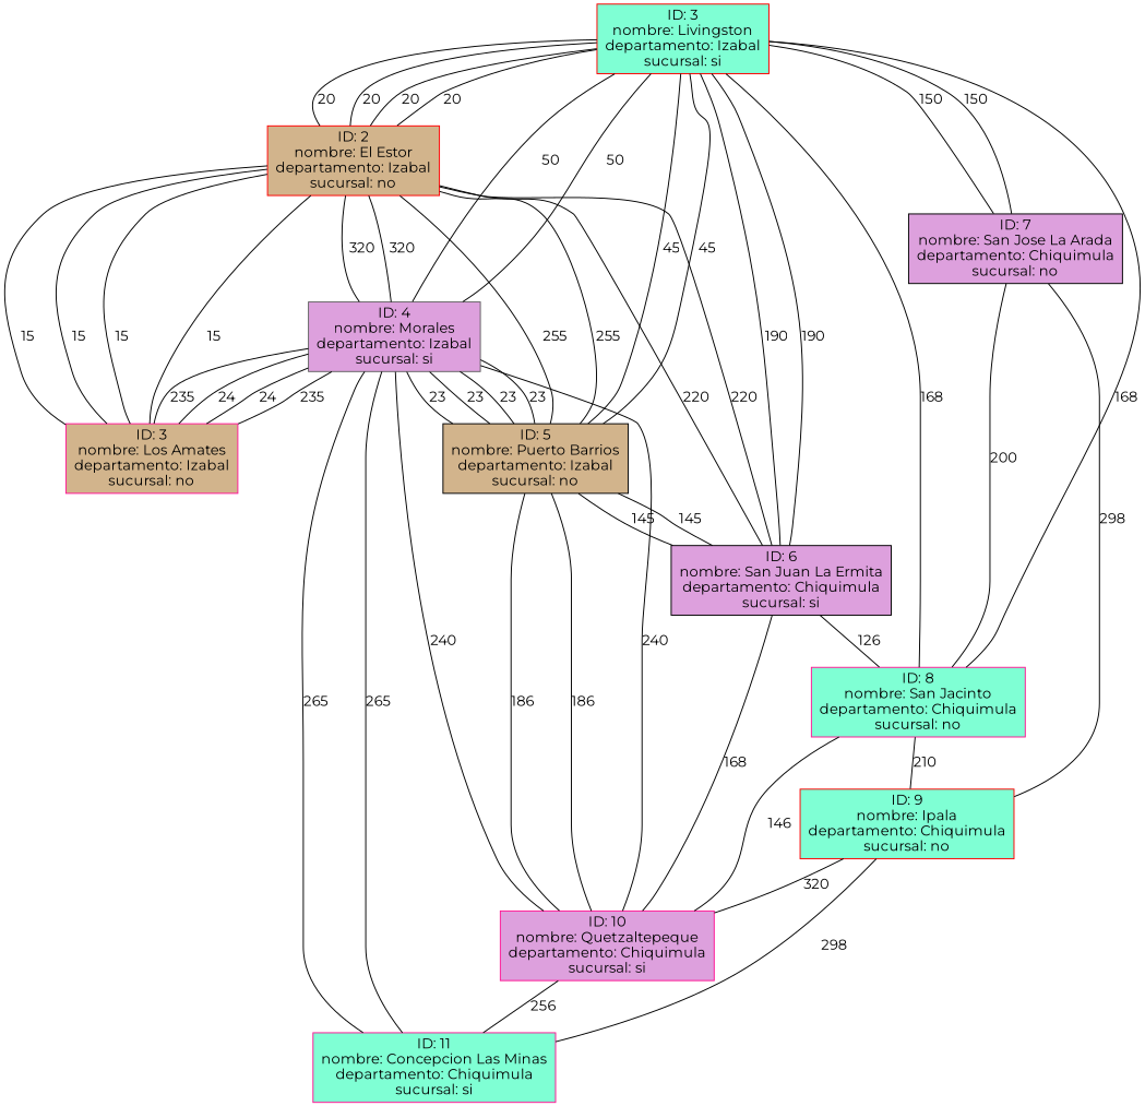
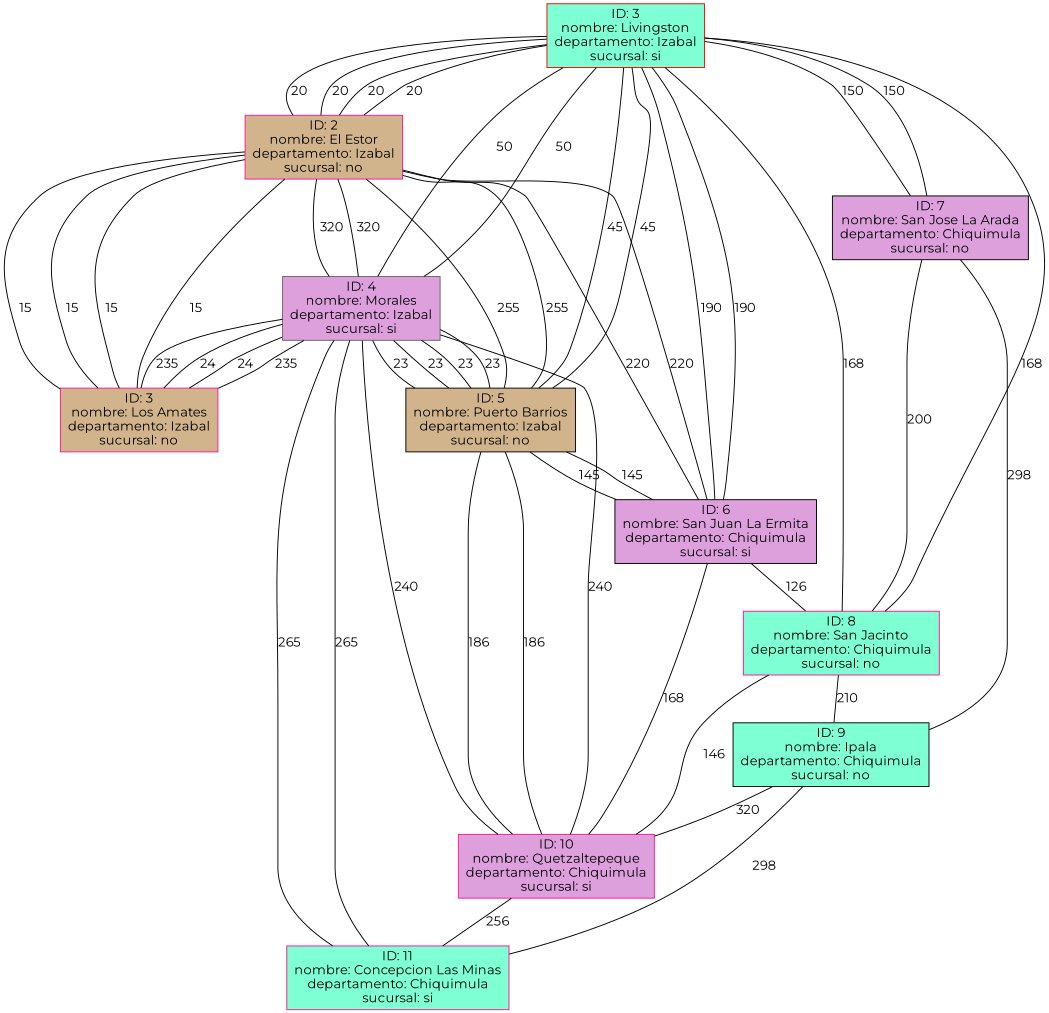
  digraph {
    fontname=Montserrat
    node [color=deeppink fillcolor=aquamarine fontname=Montserrat shape=box style=filled]
    edge [arrowhead=none fontname=Montserrat]
    n1 [color=red label="ID: 3\nnombre: Livingston\ndepartamento: Izabal\nsucursal: si"]
-   n2 [color=red fillcolor=tan label="ID: 2\nnombre: El Estor\ndepartamento: Izabal\nsucursal: no"]
+   n2 [fillcolor=tan label="ID: 2\nnombre: El Estor\ndepartamento: Izabal\nsucursal: no"]
    n3 [color=gray40 fillcolor=plum label="ID: 4\nnombre: Morales\ndepartamento: Izabal\nsucursal: si"]
    n4 [color=black fillcolor=tan label="ID: 5\nnombre: Puerto Barrios\ndepartamento: Izabal\nsucursal: no"]
    n5 [color=black fillcolor=plum label="ID: 6\nnombre: San Juan La Ermita\ndepartamento: Chiquimula\nsucursal: si"]
    n6 [color=black fillcolor=plum label="ID: 7\nnombre: San Jose La Arada\ndepartamento: Chiquimula\nsucursal: no"]
    n7 [label="ID: 8\nnombre: San Jacinto\ndepartamento: Chiquimula\nsucursal: no"]
    n8 [fillcolor=tan label="ID: 3\nnombre: Los Amates\ndepartamento: Izabal\nsucursal: no"]
    n9 [fillcolor=plum label="ID: 10\nnombre: Quetzaltepeque\ndepartamento: Chiquimula\nsucursal: si"]
    n10 [label="ID: 11\nnombre: Concepcion Las Minas\ndepartamento: Chiquimula\nsucursal: si"]
-   n11 [color=red label="ID: 9\nnombre: Ipala\ndepartamento: Chiquimula\nsucursal: no"]
+   n11 [color=black label="ID: 9\nnombre: Ipala\ndepartamento: Chiquimula\nsucursal: no"]
    n1 -> n2 [label=20]
    n1 -> n2 [label=20]
    n1 -> n2 [label=20]
    n1 -> n2 [label=20]
    n1 -> n3 [label=50]
    n1 -> n3 [label=50]
    n1 -> n4 [label=45]
    n1 -> n4 [label=45]
    n1 -> n5 [label=190]
    n1 -> n5 [label=190]
    n1 -> n6 [label=150]
    n1 -> n6 [label=150]
    n1 -> n7 [label=168]
    n1 -> n7 [label=168]
    n2 -> n3 [label=320]
    n2 -> n3 [label=320]
    n2 -> n4 [label=255]
    n2 -> n4 [label=255]
    n2 -> n5 [label=220]
    n2 -> n5 [label=220]
    n2 -> n8 [label=15]
    n2 -> n8 [label=15]
    n2 -> n8 [label=15]
    n2 -> n8 [label=15]
    n3 -> n4 [label=23]
    n3 -> n4 [label=23]
    n3 -> n4 [label=23]
    n3 -> n4 [label=23]
    n3 -> n8 [label=24]
    n3 -> n8 [label=24]
    n3 -> n9 [label=240]
    n3 -> n9 [label=240]
    n3 -> n10 [label=265]
    n3 -> n10 [label=265]
    n4 -> n5 [label=145]
    n4 -> n5 [label=145]
    n4 -> n9 [label=186]
    n4 -> n9 [label=186]
    n5 -> n7 [label=126]
    n5 -> n9 [label=168]
    n6 -> n7 [label=200]
    n6 -> n11 [label=298]
    n7 -> n9 [label=146]
    n7 -> n11 [label=210]
    n8 -> n3 [label=235]
    n8 -> n3 [label=235]
    n9 -> n10 [label=256]
    n11 -> n9 [label=320]
    n11 -> n10 [label=298]
  }
